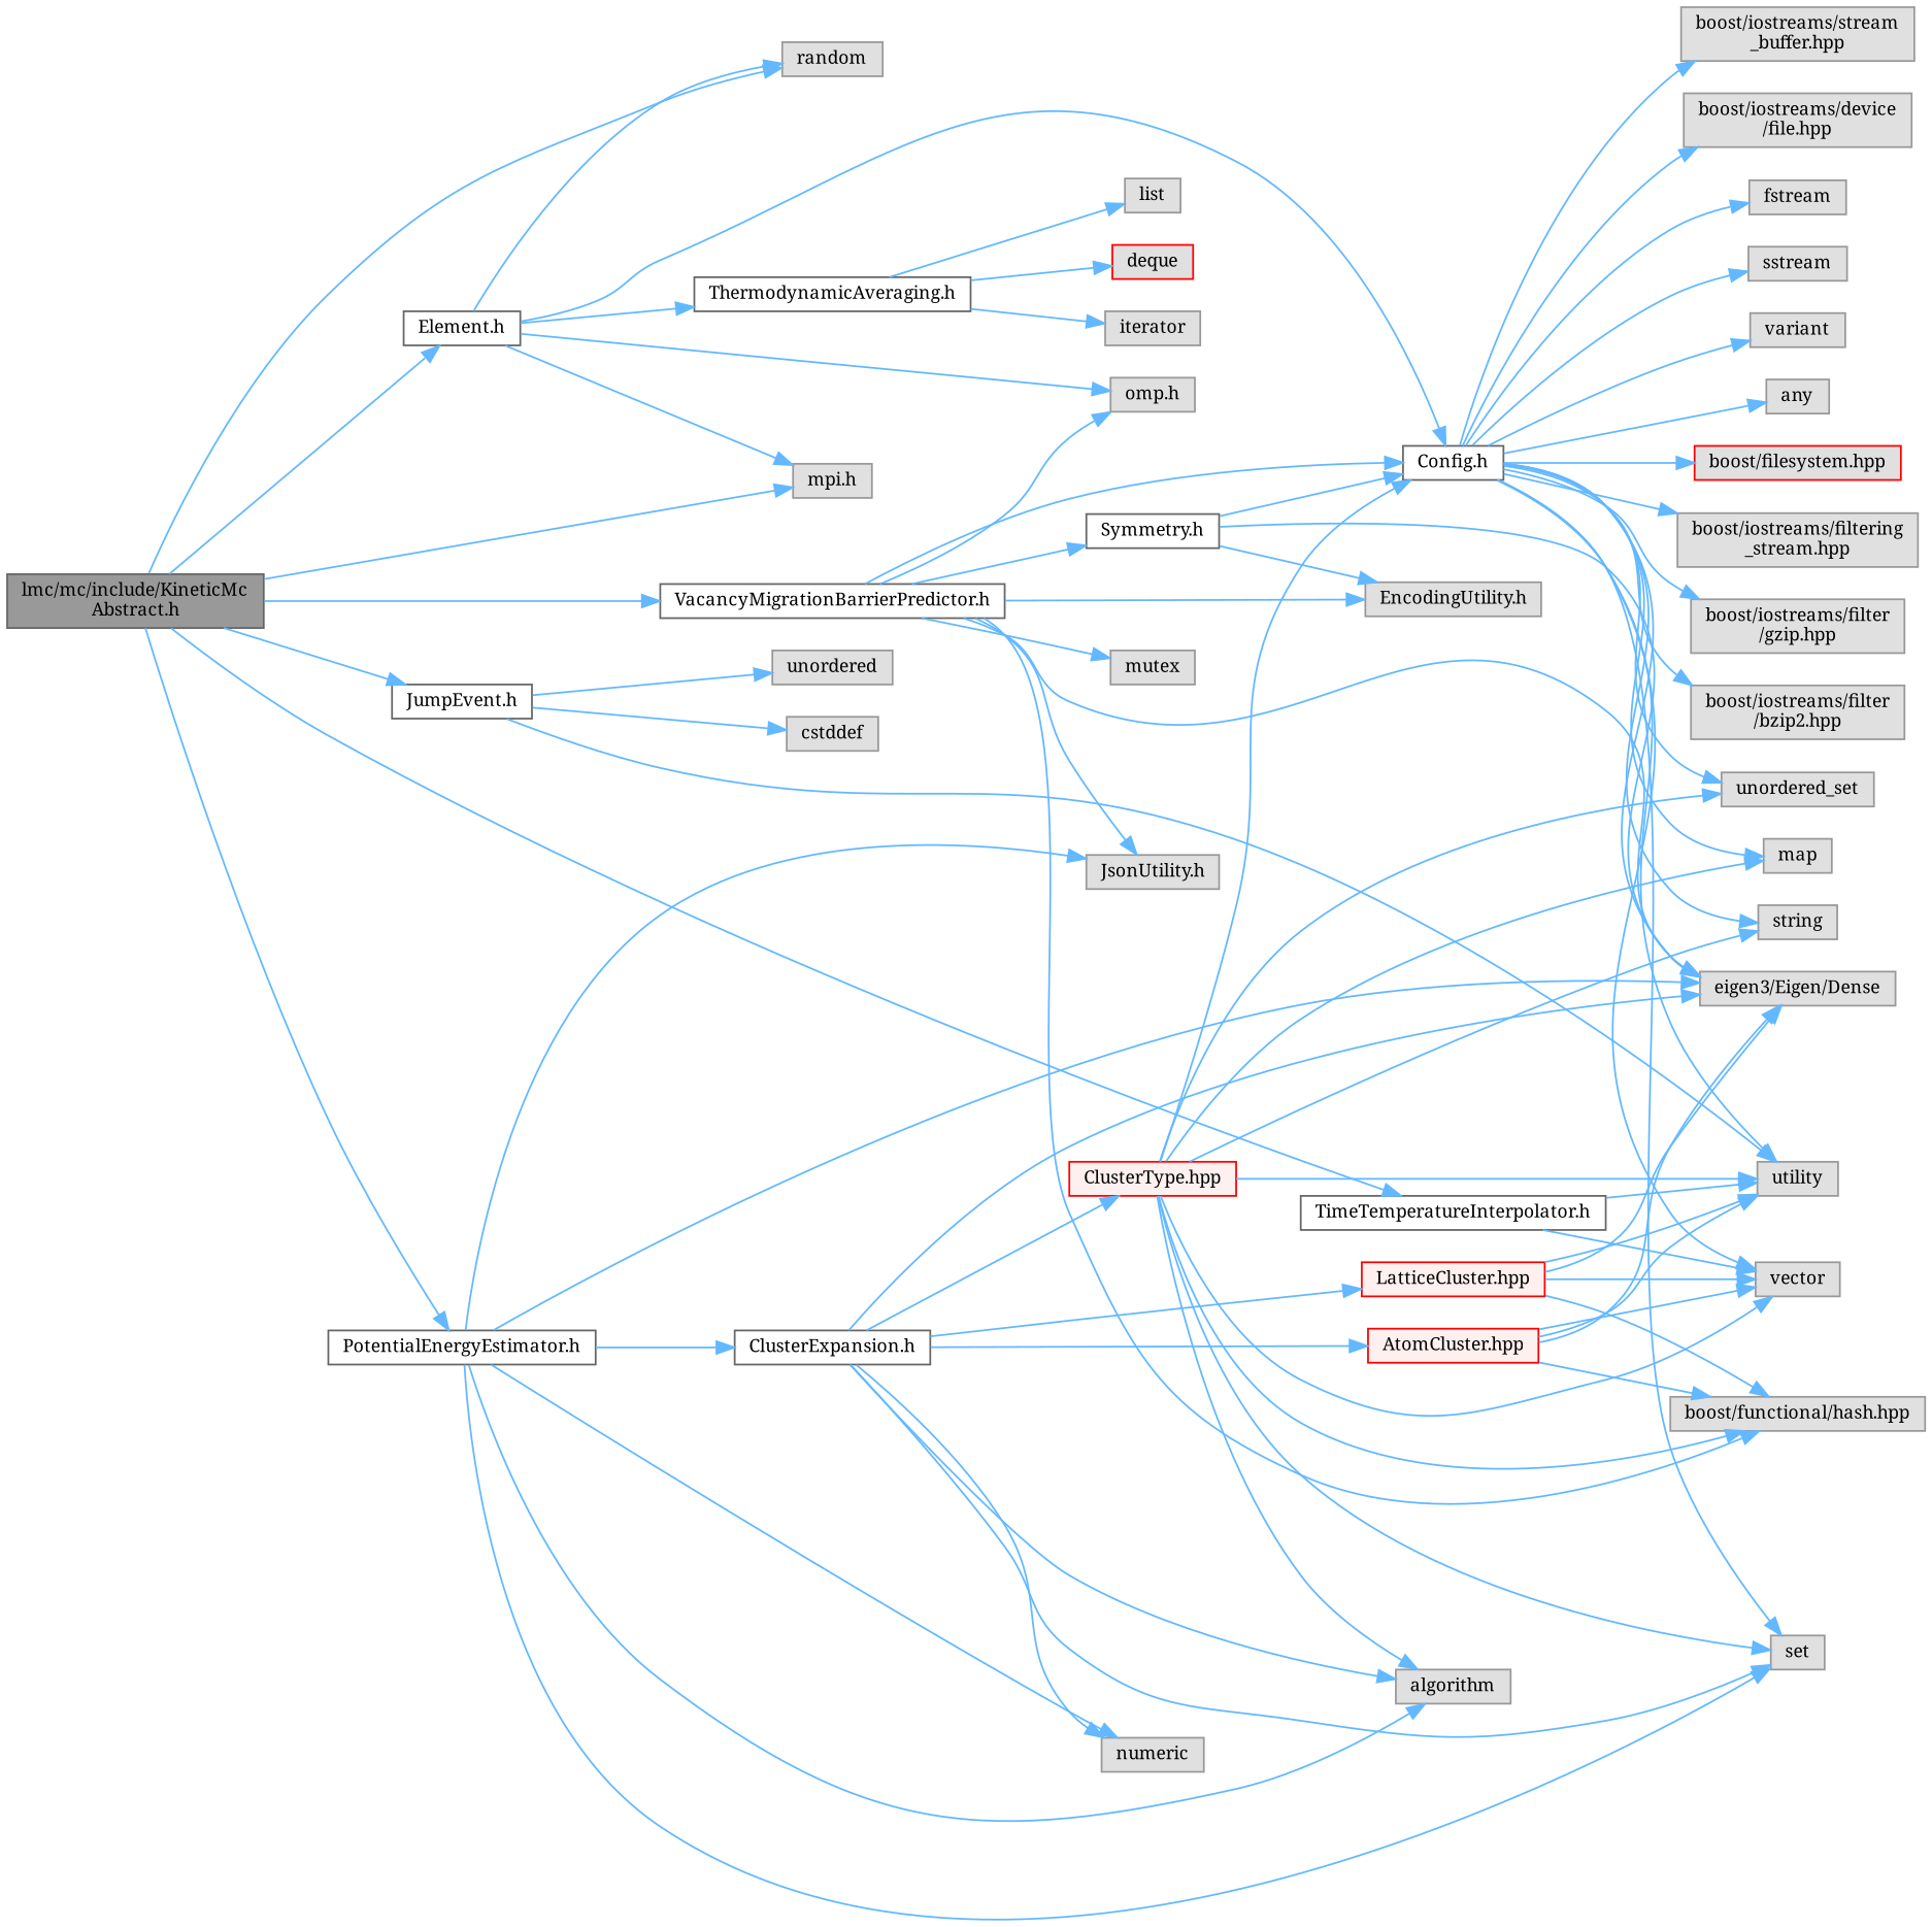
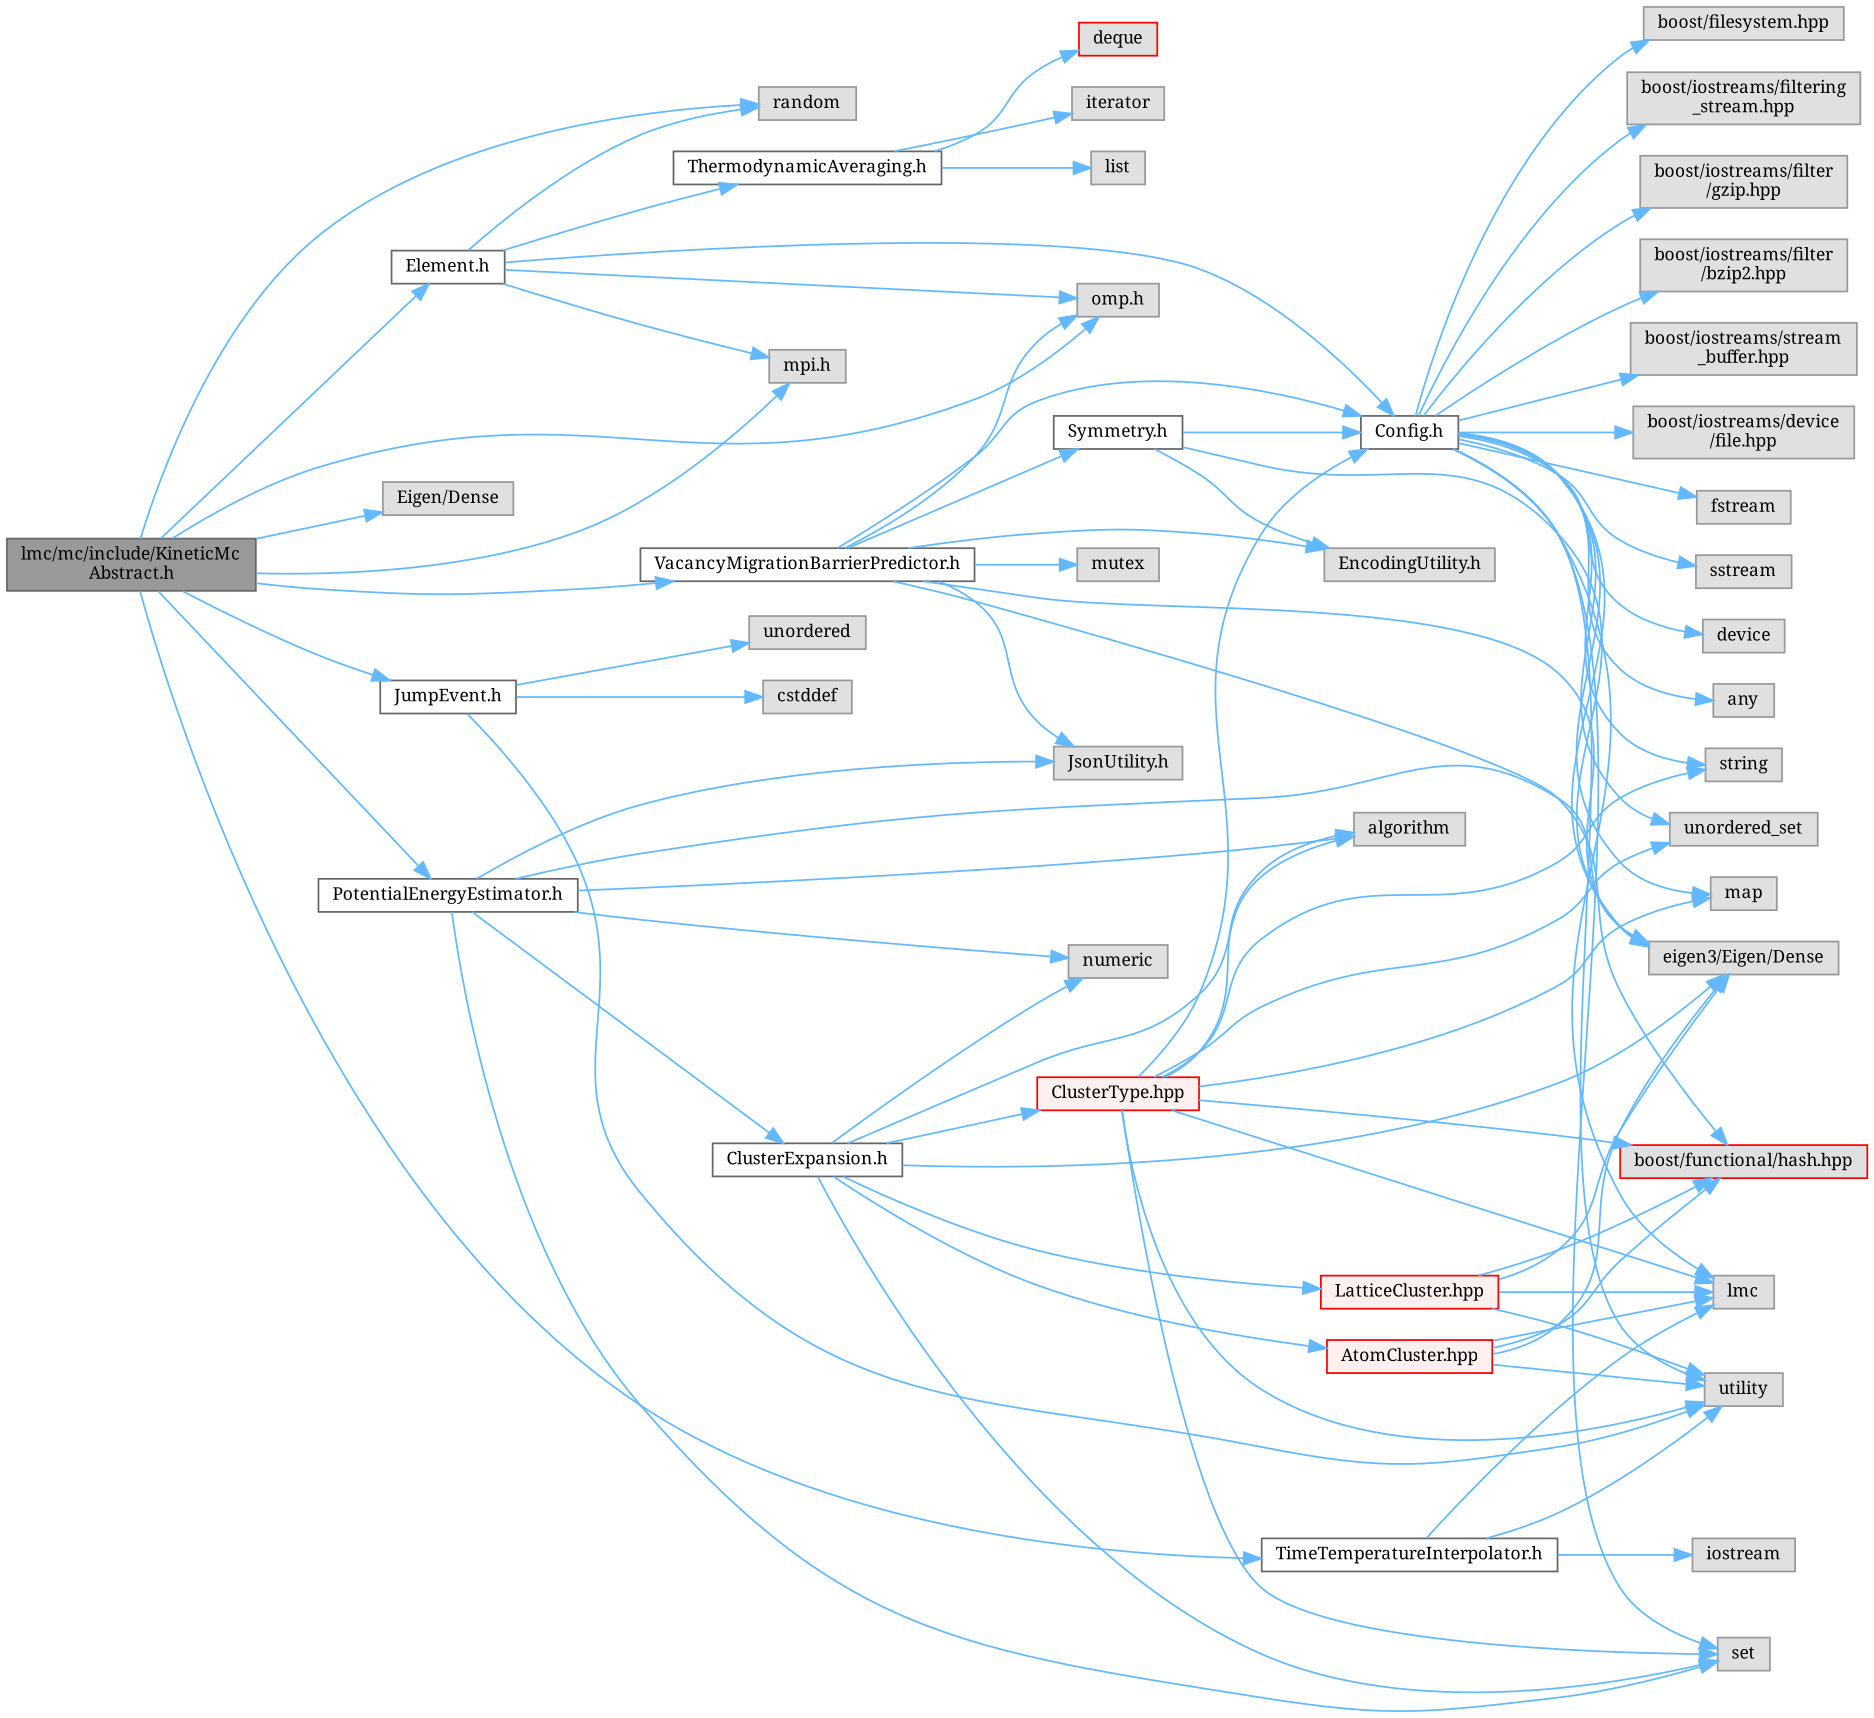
  digraph {
    fontname="Noto Serif"
    rankdir=LR
    node [color=grey60 fillcolor="#E0E0E0" fontname="Noto Serif" fontsize=10 shape=box style=filled]
    edge [color=steelblue1 fontname="Noto Serif" fontsize=10 labelfontname=Helvetica labelfontsize=10 style=solid]
    n1 [color=gray40 fillcolor=grey60 fontcolor=black height=0.2 label="lmc/mc/include/KineticMc\lAbstract.h" width=0.4]
    n2 [height=0.2 label=random width=0.4]
    n3 [height=0.2 label="omp.h" width=0.4]
    n4 [height=0.2 label="mpi.h" width=0.4]
+   n5 [height=0.2 label="Eigen/Dense" width=0.4]
    n6 [color=grey40 fillcolor=white height=0.2 label="Element.h" width=0.4]
    n7 [color=grey40 fillcolor=white height=0.2 label="JumpEvent.h" width=0.4]
    n8 [color=grey40 fillcolor=white height=0.2 label="VacancyMigrationBarrierPredictor.h" width=0.4]
    n9 [color=grey40 fillcolor=white height=0.2 label="PotentialEnergyEstimator.h" width=0.4]
    n10 [color=grey40 fillcolor=white height=0.2 label="TimeTemperatureInterpolator.h" width=0.4]
    n11 [color=grey40 fillcolor=white height=0.2 label="Config.h" width=0.4]
    n12 [color=grey40 fillcolor=white height=0.2 label="ThermodynamicAveraging.h" width=0.4]
    n13 [height=0.2 label=utility width=0.4]
    n14 [height=0.2 label=cstddef width=0.4]
    n15 [height=0.2 label=unordered width=0.4]
    n16 [height=0.2 label="eigen3/Eigen/Dense" width=0.4]
    n17 [height=0.2 label="JsonUtility.h" width=0.4]
    n18 [color=grey40 fillcolor=white height=0.2 label="Symmetry.h" width=0.4]
    n19 [height=0.2 label="EncodingUtility.h" width=0.4]
    n20 [height=0.2 label=mutex width=0.4]
-   n21 [height=0.2 label="boost/functional/hash.hpp" width=0.4]
+   n21 [color=red height=0.2 label="boost/functional/hash.hpp" width=0.4]
    n22 [height=0.2 label=set width=0.4]
    n23 [height=0.2 label=numeric width=0.4]
    n24 [height=0.2 label=algorithm width=0.4]
    n25 [color=grey40 fillcolor=white height=0.2 label="ClusterExpansion.h" width=0.4]
-   n26 [height=0.2 label=vector width=0.4]
+   n26 [height=0.2 label=lmc width=0.4]
+   n27 [height=0.2 label=iostream width=0.4]
    n28 [height=0.2 label=string width=0.4]
    n29 [height=0.2 label=fstream width=0.4]
    n30 [height=0.2 label=sstream width=0.4]
    n31 [height=0.2 label=unordered_set width=0.4]
    n32 [height=0.2 label=map width=0.4]
-   n33 [height=0.2 label=variant width=0.4]
+   n33 [height=0.2 label=device width=0.4]
    n34 [height=0.2 label=any width=0.4]
-   n35 [color=red height=0.2 label="boost/filesystem.hpp" width=0.4]
+   n35 [height=0.2 label="boost/filesystem.hpp" width=0.4]
    n36 [height=0.2 label="boost/iostreams/filtering\l_stream.hpp" width=0.4]
    n37 [height=0.2 label="boost/iostreams/filter\l/gzip.hpp" width=0.4]
    n38 [height=0.2 label="boost/iostreams/filter\l/bzip2.hpp" width=0.4]
    n39 [height=0.2 label="boost/iostreams/stream\l_buffer.hpp" width=0.4]
    n40 [height=0.2 label="boost/iostreams/device\l/file.hpp" width=0.4]
    n41 [height=0.2 label=list width=0.4]
    n42 [color=red height=0.2 label=deque width=0.4]
    n43 [height=0.2 label=iterator width=0.4]
    n44 [color=red fillcolor="#FFF0F0" height=0.2 label="LatticeCluster.hpp" width=0.4]
    n45 [color=red fillcolor="#FFF0F0" height=0.2 label="AtomCluster.hpp" width=0.4]
    n46 [color=red fillcolor="#FFF0F0" height=0.2 label="ClusterType.hpp" width=0.4]
    n1 -> n2
+   n1 -> n3
    n1 -> n4
+   n1 -> n5
    n1 -> n6
    n1 -> n7
    n1 -> n8
    n1 -> n9
    n1 -> n10
    n6 -> n2
    n6 -> n3
    n6 -> n4
    n6 -> n11
    n6 -> n12
    n7 -> n13
    n7 -> n14
    n7 -> n15
    n8 -> n3
    n8 -> n11
    n8 -> n16
    n8 -> n17
    n8 -> n18
    n8 -> n19
    n8 -> n20
    n8 -> n21
    n9 -> n16
    n9 -> n17
    n9 -> n22
    n9 -> n23
    n9 -> n24
    n9 -> n25
    n10 -> n13
    n10 -> n26
+   n10 -> n27
    n11 -> n13
    n11 -> n16
    n11 -> n22
    n11 -> n26
    n11 -> n28
    n11 -> n29
    n11 -> n30
    n11 -> n31
    n11 -> n32
    n11 -> n33
    n11 -> n34
    n11 -> n35
    n11 -> n36
    n11 -> n37
    n11 -> n38
    n11 -> n39
    n11 -> n40
    n12 -> n41
    n12 -> n42
    n12 -> n43
    n18 -> n11
    n18 -> n16
    n18 -> n19
    n25 -> n16
    n25 -> n22
    n25 -> n23
    n25 -> n24
    n25 -> n44
    n25 -> n45
    n25 -> n46
    n44 -> n13
    n44 -> n16
    n44 -> n21
    n44 -> n26
    n45 -> n13
    n45 -> n16
    n45 -> n21
    n45 -> n26
    n46 -> n11
    n46 -> n13
    n46 -> n21
    n46 -> n22
    n46 -> n24
    n46 -> n26
    n46 -> n28
    n46 -> n31
    n46 -> n32
  }
